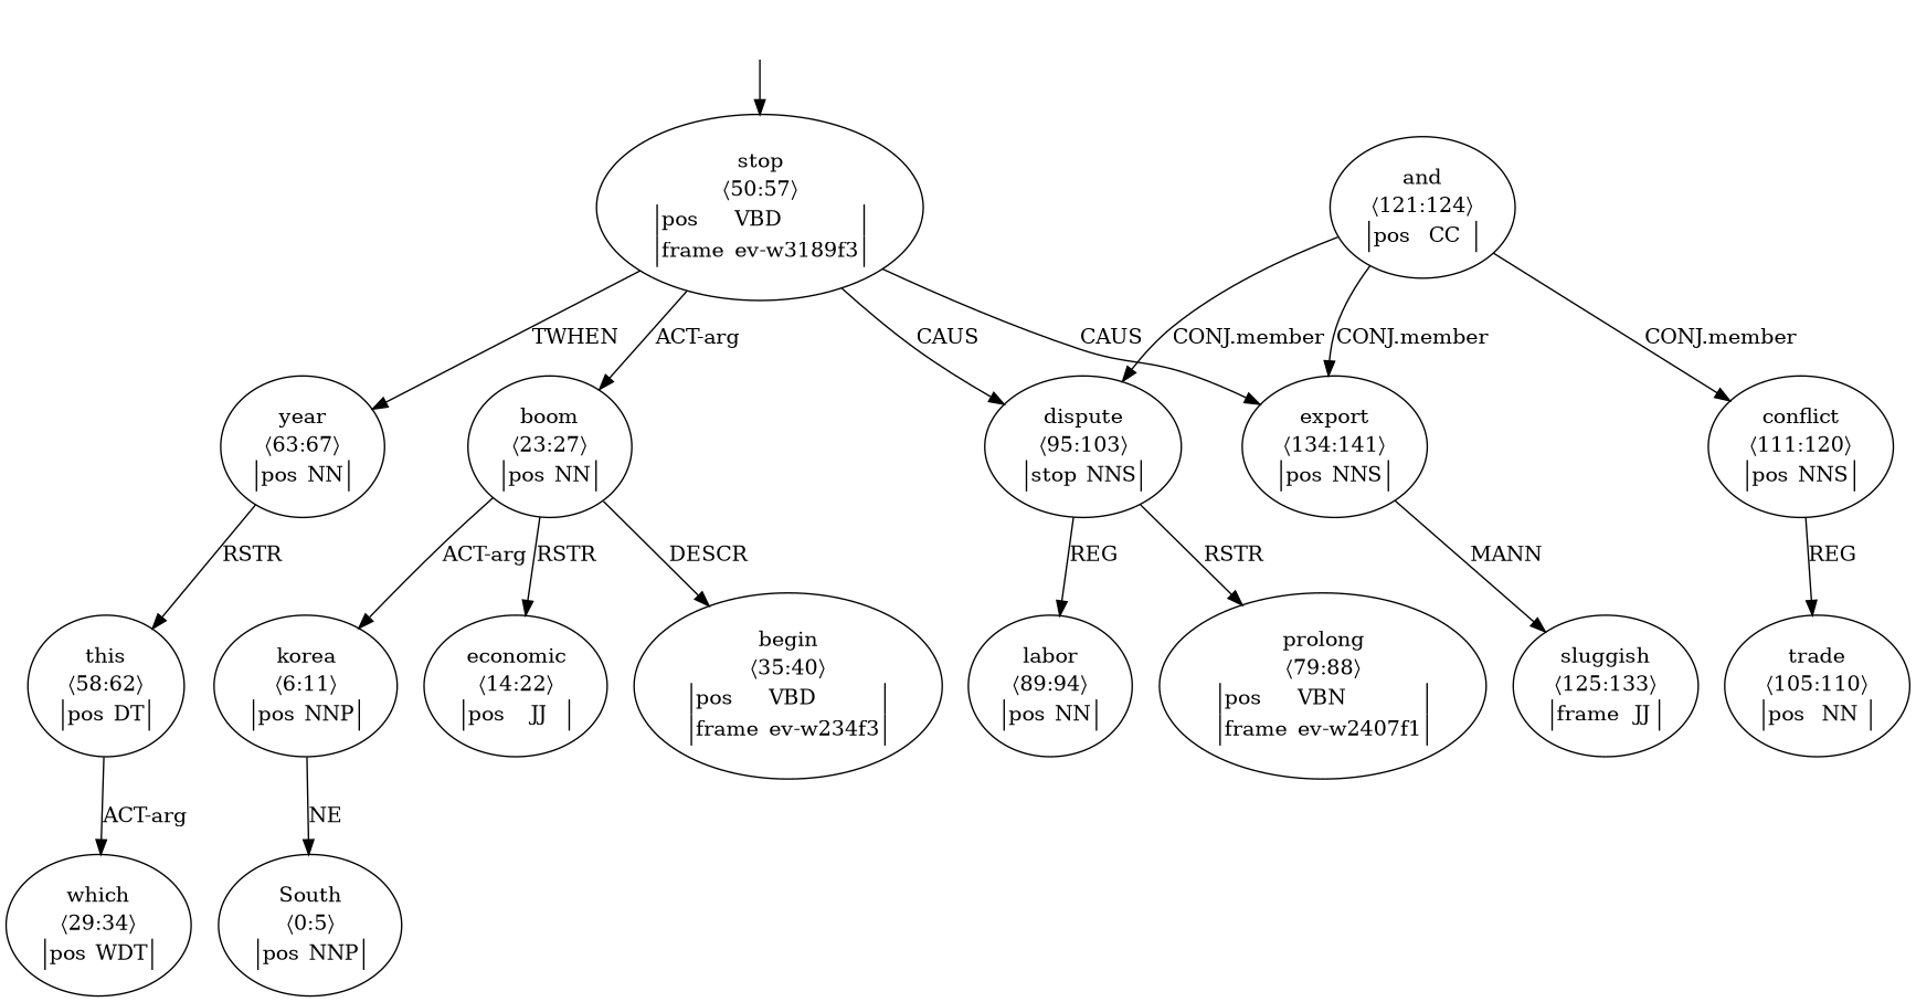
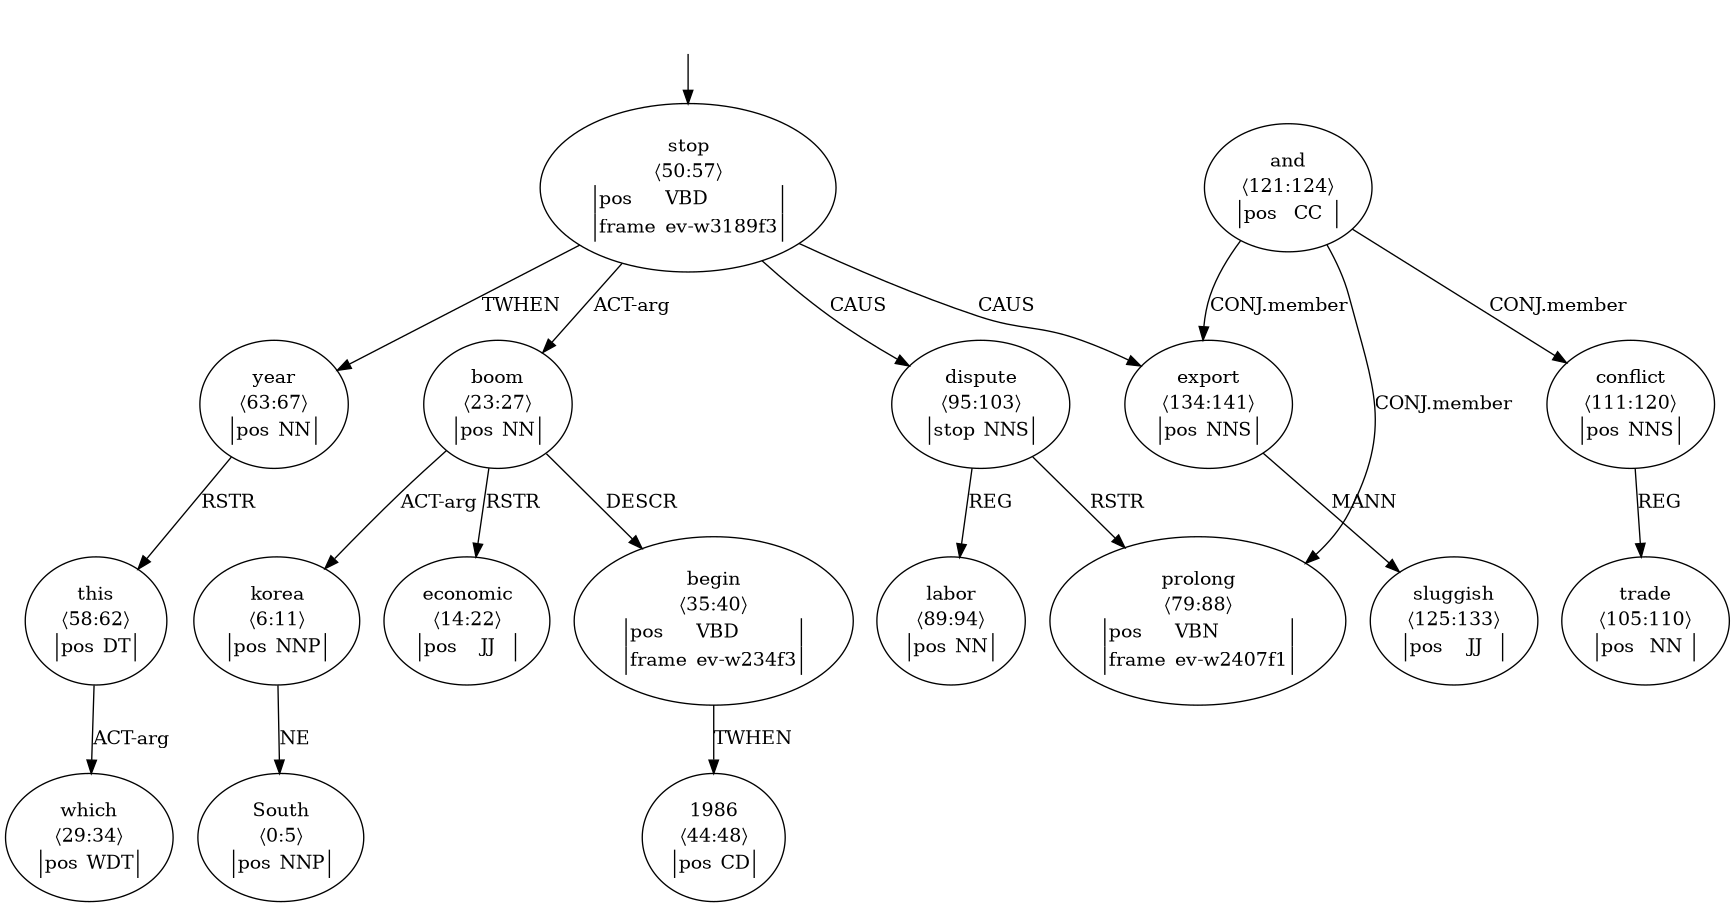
  digraph {
    top [style=invis]
    n2 [label=<<table align="center" border="0" cellspacing="0"><tr><td colspan="2">stop</td></tr><tr><td colspan="2">〈50:57〉</td></tr><tr><td sides="l" border="1" align="left">pos</td><td sides="r" border="1" align="left">VBD</td></tr><tr><td sides="l" border="1" align="left">frame</td><td sides="r" border="1" align="left">ev-w3189f3</td></tr></table>>]
    n3 [label=<<table align="center" border="0" cellspacing="0"><tr><td colspan="2">boom</td></tr><tr><td colspan="2">〈23:27〉</td></tr><tr><td sides="l" border="1" align="left">pos</td><td sides="r" border="1" align="left">NN</td></tr></table>>]
    n4 [label=<<table align="center" border="0" cellspacing="0"><tr><td colspan="2">year</td></tr><tr><td colspan="2">〈63:67〉</td></tr><tr><td sides="l" border="1" align="left">pos</td><td sides="r" border="1" align="left">NN</td></tr></table>>]
    n5 [label=<<table align="center" border="0" cellspacing="0"><tr><td colspan="2">dispute</td></tr><tr><td colspan="2">〈95:103〉</td></tr><tr><td sides="l" border="1" align="left">stop</td><td sides="r" border="1" align="left">NNS</td></tr></table>>]
    n6 [label=<<table align="center" border="0" cellspacing="0"><tr><td colspan="2">export</td></tr><tr><td colspan="2">〈134:141〉</td></tr><tr><td sides="l" border="1" align="left">pos</td><td sides="r" border="1" align="left">NNS</td></tr></table>>]
    n7 [label=<<table align="center" border="0" cellspacing="0"><tr><td colspan="2">korea</td></tr><tr><td colspan="2">〈6:11〉</td></tr><tr><td sides="l" border="1" align="left">pos</td><td sides="r" border="1" align="left">NNP</td></tr></table>>]
    n8 [label=<<table align="center" border="0" cellspacing="0"><tr><td colspan="2">economic</td></tr><tr><td colspan="2">〈14:22〉</td></tr><tr><td sides="l" border="1" align="left">pos</td><td sides="r" border="1" align="left">JJ</td></tr></table>>]
    n9 [label=<<table align="center" border="0" cellspacing="0"><tr><td colspan="2">begin</td></tr><tr><td colspan="2">〈35:40〉</td></tr><tr><td sides="l" border="1" align="left">pos</td><td sides="r" border="1" align="left">VBD</td></tr><tr><td sides="l" border="1" align="left">frame</td><td sides="r" border="1" align="left">ev-w234f3</td></tr></table>>]
    n10 [label=<<table align="center" border="0" cellspacing="0"><tr><td colspan="2">this</td></tr><tr><td colspan="2">〈58:62〉</td></tr><tr><td sides="l" border="1" align="left">pos</td><td sides="r" border="1" align="left">DT</td></tr></table>>]
    n11 [label=<<table align="center" border="0" cellspacing="0"><tr><td colspan="2">prolong</td></tr><tr><td colspan="2">〈79:88〉</td></tr><tr><td sides="l" border="1" align="left">pos</td><td sides="r" border="1" align="left">VBN</td></tr><tr><td sides="l" border="1" align="left">frame</td><td sides="r" border="1" align="left">ev-w2407f1</td></tr></table>>]
    n12 [label=<<table align="center" border="0" cellspacing="0"><tr><td colspan="2">labor</td></tr><tr><td colspan="2">〈89:94〉</td></tr><tr><td sides="l" border="1" align="left">pos</td><td sides="r" border="1" align="left">NN</td></tr></table>>]
    n13 [label=<<table align="center" border="0" cellspacing="0"><tr><td colspan="2">conflict</td></tr><tr><td colspan="2">〈111:120〉</td></tr><tr><td sides="l" border="1" align="left">pos</td><td sides="r" border="1" align="left">NNS</td></tr></table>>]
    n14 [label=<<table align="center" border="0" cellspacing="0"><tr><td colspan="2">trade</td></tr><tr><td colspan="2">〈105:110〉</td></tr><tr><td sides="l" border="1" align="left">pos</td><td sides="r" border="1" align="left">NN</td></tr></table>>]
-   n15 [label=<<table align="center" border="0" cellspacing="0"><tr><td colspan="2">sluggish</td></tr><tr><td colspan="2">〈125:133〉</td></tr><tr><td sides="l" border="1" align="left">frame</td><td sides="r" border="1" align="left">JJ</td></tr></table>>]
+   n15 [label=<<table align="center" border="0" cellspacing="0"><tr><td colspan="2">sluggish</td></tr><tr><td colspan="2">〈125:133〉</td></tr><tr><td sides="l" border="1" align="left">pos</td><td sides="r" border="1" align="left">JJ</td></tr></table>>]
    n16 [label=<<table align="center" border="0" cellspacing="0"><tr><td colspan="2">South</td></tr><tr><td colspan="2">〈0:5〉</td></tr><tr><td sides="l" border="1" align="left">pos</td><td sides="r" border="1" align="left">NNP</td></tr></table>>]
+   n17 [label=<<table align="center" border="0" cellspacing="0"><tr><td colspan="2">1986</td></tr><tr><td colspan="2">〈44:48〉</td></tr><tr><td sides="l" border="1" align="left">pos</td><td sides="r" border="1" align="left">CD</td></tr></table>>]
    n18 [label=<<table align="center" border="0" cellspacing="0"><tr><td colspan="2">which</td></tr><tr><td colspan="2">〈29:34〉</td></tr><tr><td sides="l" border="1" align="left">pos</td><td sides="r" border="1" align="left">WDT</td></tr></table>>]
    n19 [label=<<table align="center" border="0" cellspacing="0"><tr><td colspan="2">and</td></tr><tr><td colspan="2">〈121:124〉</td></tr><tr><td sides="l" border="1" align="left">pos</td><td sides="r" border="1" align="left">CC</td></tr></table>>]
    top -> n2
    n2 -> n3 [label="ACT-arg"]
    n2 -> n4 [label=TWHEN]
    n2 -> n5 [label=CAUS]
    n2 -> n6 [label=CAUS]
    n3 -> n7 [label="ACT-arg"]
    n3 -> n8 [label=RSTR]
    n3 -> n9 [label=DESCR]
    n4 -> n10 [label=RSTR]
    n5 -> n11 [label=RSTR]
    n5 -> n12 [label=REG]
    n6 -> n15 [label=MANN]
    n7 -> n16 [label=NE]
+   n9 -> n17 [label=TWHEN]
    n10 -> n18 [label="ACT-arg"]
    n13 -> n14 [label=REG]
-   n19 -> n5 [label="CONJ.member"]
+   n19 -> n11 [label="CONJ.member"]
    n19 -> n6 [label="CONJ.member"]
    n19 -> n13 [label="CONJ.member"]
  }
